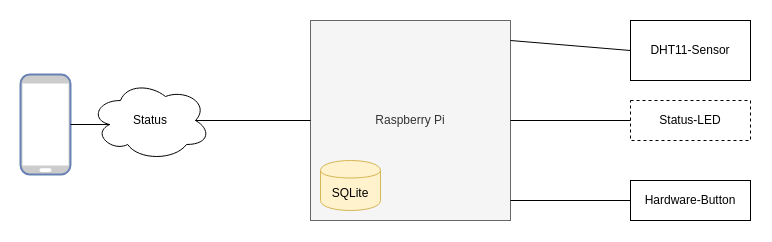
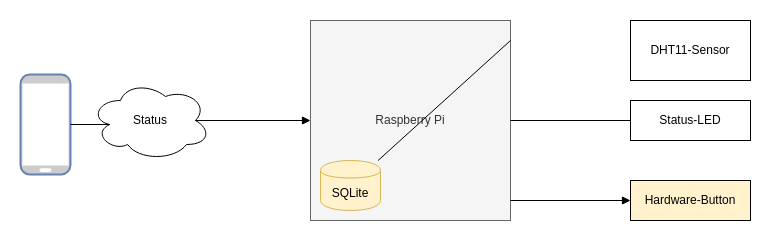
  <mxCell id="0" />
  <mxCell id="1" parent="0" />
  <mxCell id="2" value="Raspberry Pi" style="rounded=0;whiteSpace=wrap;html=1;fillColor=#f5f5f5;strokeColor=#666666;fontColor=#333333;" vertex="1" parent="1"><mxGeometry x="310" y="20" width="200" height="200" as="geometry" /></mxCell>
  <mxCell id="3" value="DHT11-Sensor" style="rounded=0;whiteSpace=wrap;html=1;" vertex="1" parent="1"><mxGeometry x="630" y="20" width="120" height="60" as="geometry" /></mxCell>
- <mxCell id="4" value="Status-LED" style="rounded=0;whiteSpace=wrap;html=1;dashed=1;" vertex="1" parent="1"><mxGeometry x="630" y="100" width="120" height="40" as="geometry" /></mxCell>
- <mxCell id="5" value="Hardware-Button" style="rounded=0;whiteSpace=wrap;html=1;" vertex="1" parent="1"><mxGeometry x="630" y="180" width="120" height="40" as="geometry" /></mxCell>
- <mxCell id="6" value="" style="endArrow=none;html=1;entryX=0;entryY=0.5;entryDx=0;entryDy=0;exitX=1;exitY=0.1;exitDx=0;exitDy=0;exitPerimeter=0;" edge="1" parent="1" source="2" target="3"><mxGeometry width="50" height="50" relative="1" as="geometry"><mxPoint x="420" y="430" as="sourcePoint" /><mxPoint x="470" y="380" as="targetPoint" /></mxGeometry></mxCell>
+ <mxCell id="4" value="Status-LED" style="rounded=0;whiteSpace=wrap;html=1;" vertex="1" parent="1"><mxGeometry x="630" y="100" width="120" height="40" as="geometry" /></mxCell>
+ <mxCell id="5" value="Hardware-Button" style="rounded=0;whiteSpace=wrap;html=1;fillColor=#fff2cc;" vertex="1" parent="1"><mxGeometry x="630" y="180" width="120" height="40" as="geometry" /></mxCell>
+ <mxCell id="6" value="" style="endArrow=none;html=1;exitX=1;exitY=0.1;exitDx=0;exitDy=0;exitPerimeter=0;" edge="1" parent="1" source="2" target="9"><mxGeometry width="50" height="50" relative="1" as="geometry"><mxPoint x="420" y="430" as="sourcePoint" /><mxPoint x="470" y="380" as="targetPoint" /></mxGeometry></mxCell>
  <mxCell id="7" value="" style="endArrow=none;html=1;entryX=0;entryY=0.5;entryDx=0;entryDy=0;exitX=1;exitY=0.5;exitDx=0;exitDy=0;" edge="1" parent="1" source="2" target="4"><mxGeometry width="50" height="50" relative="1" as="geometry"><mxPoint x="420" y="370" as="sourcePoint" /><mxPoint x="470" y="320" as="targetPoint" /></mxGeometry></mxCell>
- <mxCell id="8" value="" style="endArrow=none;html=1;entryX=0;entryY=0.5;entryDx=0;entryDy=0;exitX=1;exitY=0.9;exitDx=0;exitDy=0;exitPerimeter=0;" edge="1" parent="1" source="2" target="5"><mxGeometry width="50" height="50" relative="1" as="geometry"><mxPoint y="390" as="sourcePoint" x="350" /><mxPoint x="400" y="340" as="targetPoint" /></mxGeometry></mxCell>
+ <mxCell id="8" value="" style="endArrow=block;html=1;entryX=0;entryY=0.5;entryDx=0;entryDy=0;exitX=1;exitY=0.9;exitDx=0;exitDy=0;exitPerimeter=0;" edge="1" parent="1" source="2" target="5"><mxGeometry width="50" height="50" relative="1" as="geometry"><mxPoint y="390" as="sourcePoint" x="350" /><mxPoint x="400" y="340" as="targetPoint" /></mxGeometry></mxCell>
  <mxCell id="9" value="SQLite" style="shape=cylinder;whiteSpace=wrap;html=1;boundedLbl=1;backgroundOutline=1;fillColor=#fff2cc;strokeColor=#d6b656;" vertex="1" parent="1"><mxGeometry x="320" y="160" width="60" height="50" as="geometry" /></mxCell>
  <mxCell id="10" value="Status" style="ellipse;shape=cloud;whiteSpace=wrap;html=1;" vertex="1" parent="1"><mxGeometry x="90" y="80" width="120" height="80" as="geometry" /></mxCell>
- <mxCell id="11" value="" style="endArrow=none;html=1;entryX=0;entryY=0.5;entryDx=0;entryDy=0;exitX=0.875;exitY=0.5;exitDx=0;exitDy=0;exitPerimeter=0;" edge="1" parent="1" source="10" target="2"><mxGeometry width="50" height="50" relative="1" as="geometry"><mxPoint x="130" y="340" as="sourcePoint" /><mxPoint x="180" y="290" as="targetPoint" /></mxGeometry></mxCell>
+ <mxCell id="11" value="" style="endArrow=block;html=1;entryX=0;entryY=0.5;entryDx=0;entryDy=0;exitX=0.875;exitY=0.5;exitDx=0;exitDy=0;exitPerimeter=0;" edge="1" parent="1" source="10" target="2"><mxGeometry width="50" height="50" relative="1" as="geometry"><mxPoint x="130" y="340" as="sourcePoint" /><mxPoint x="180" y="290" as="targetPoint" /></mxGeometry></mxCell>
  <mxCell id="12" value="" style="fontColor=#0066CC;verticalAlign=top;verticalLabelPosition=bottom;labelPosition=center;align=center;html=1;outlineConnect=0;fillColor=#CCCCCC;strokeColor=#6881B3;gradientColor=none;gradientDirection=north;strokeWidth=2;shape=mxgraph.networks.mobile;" vertex="1" parent="1"><mxGeometry x="20" y="74" width="50" height="100" as="geometry" /></mxCell>
  <mxCell id="13" value="" style="endArrow=none;html=1;entryX=0.16;entryY=0.55;entryDx=0;entryDy=0;entryPerimeter=0;" edge="1" parent="1" source="12" target="10"><mxGeometry width="50" height="50" relative="1" as="geometry"><mxPoint x="80" y="400" as="sourcePoint" /><mxPoint x="130" y="350" as="targetPoint" /></mxGeometry></mxCell>
